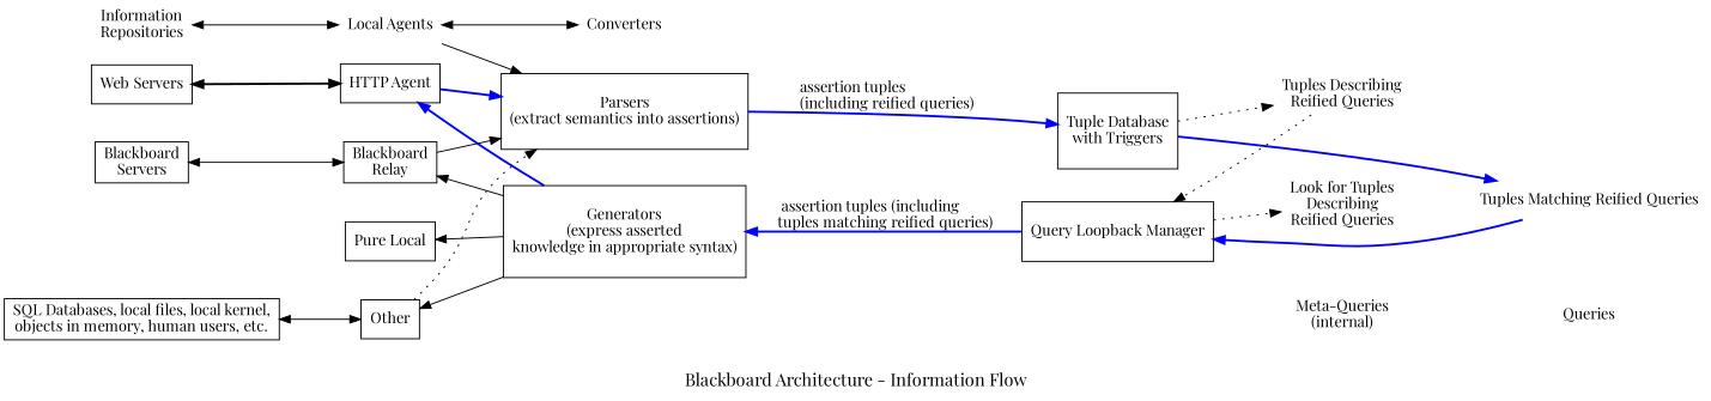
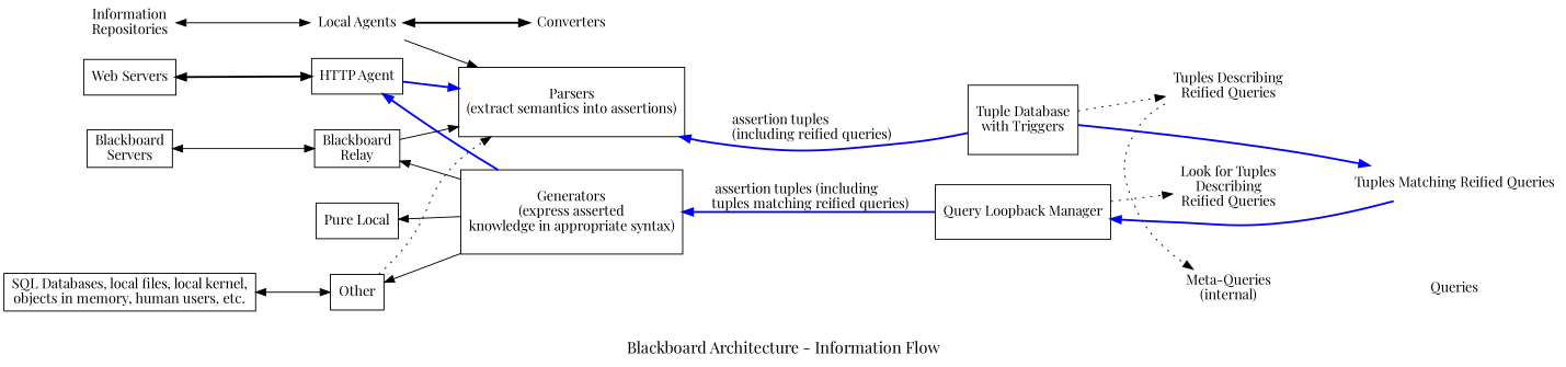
  digraph {
    decorate=true
    fontname="Playfair Display"
    fontsize=16
    label="Blackboard Architecture - Information Flow"
    ordering=out
    rankdir=LR
    ranksep=0.75
    node [fontname="Playfair Display" shape=box]
    edge [fontname="Playfair Display"]
    n1 [label="Information\nRepositories" shape=plaintext]
    n2 [label="Local Agents" shape=plaintext]
    n3 [label=Converters shape=plaintext]
    n4 [label="Meta-Queries\n(internal)" shape=plaintext]
    n5 [label=Queries shape=plaintext]
    n6 [label="HTTP Agent"]
    n7 [label="Blackboard\nRelay"]
    n8 [label="Pure Local"]
    n9 [label=Other]
    n10 [label="\nParsers\n(extract semantics into assertions)\n\n"]
    n11 [label="\nGenerators\n(express asserted\nknowledge in appropriate syntax)\n\n"]
    n12 [label="\nTuple Database\nwith Triggers\n\n"]
    n13 [label="\nQuery Loopback Manager\n\n"]
    n14 [label="Look for Tuples\nDescribing\nReified Queries" shape=plaintext]
    n15 [label="Tuples Describing\nReified Queries" shape=plaintext]
    n16 [label="Tuples Matching Reified Queries" shape=plaintext]
    n17 [label="Web Servers"]
    n18 [label="Blackboard\nServers"]
    n19 [label="SQL Databases, local files, local kernel,\nobjects in memory, human users, etc."]
    subgraph sub_1 {
      n1
      n2
      n3
      n4
      n5
    }
    subgraph sub_2 {
      rank=same
      n2
      n6
      n7
      n8
      n9
    }
    subgraph sub_3 {
      rank=same
      n3
      n10
      n11
    }
    subgraph sub_4 {
      rank=same
      n12
      n13
    }
    subgraph sub_5 {
      rank=same
      n4
      n14
      n15
    }
    subgraph sub_6 {
      rank=same
      n5
      n16
    }
    subgraph sub_7 {
      n14
      n15
      n16
    }
    n1 -> n2 [dir=both]
-   n2 -> n3 [dir=both]
+   n2 -> n3 [dir=both style=bold]
    n2 -> n10
    n4 -> n5 [color=white dir=none]
    n6 -> n7 [style=invis]
    n6 -> n10 [color=blue style=bold]
    n7 -> n8 [style=invis]
    n7 -> n10
    n8 -> n9 [style=invis]
    n9 -> n10 [style=dotted]
-   n10 -> n12 [color=blue label=" assertion tuples\l (including reified queries)\l" style=bold]
+   n12 -> n10 [color=blue label=" assertion tuples\l (including reified queries)\l" style=bold]
    n11 -> n6 [color=blue style=bold]
    n11 -> n7
    n11 -> n8
    n11 -> n9
    n12 -> n15 [style=dotted]
    n12 -> n16 [color=blue style=bold]
    n13 -> n11 [color=blue label=" assertion tuples (including\ltuples matching reified queries)\l" style=bold]
    n13 -> n14 [style=dotted]
-   n15 -> n13 [style=dotted]
+   n15 -> n4 [style=dotted]
    n16 -> n13 [color=blue style=bold]
    n17 -> n6 [color=black dir=both style=bold]
    n18 -> n7 [dir=both]
    n19 -> n9 [dir=both]
  }
